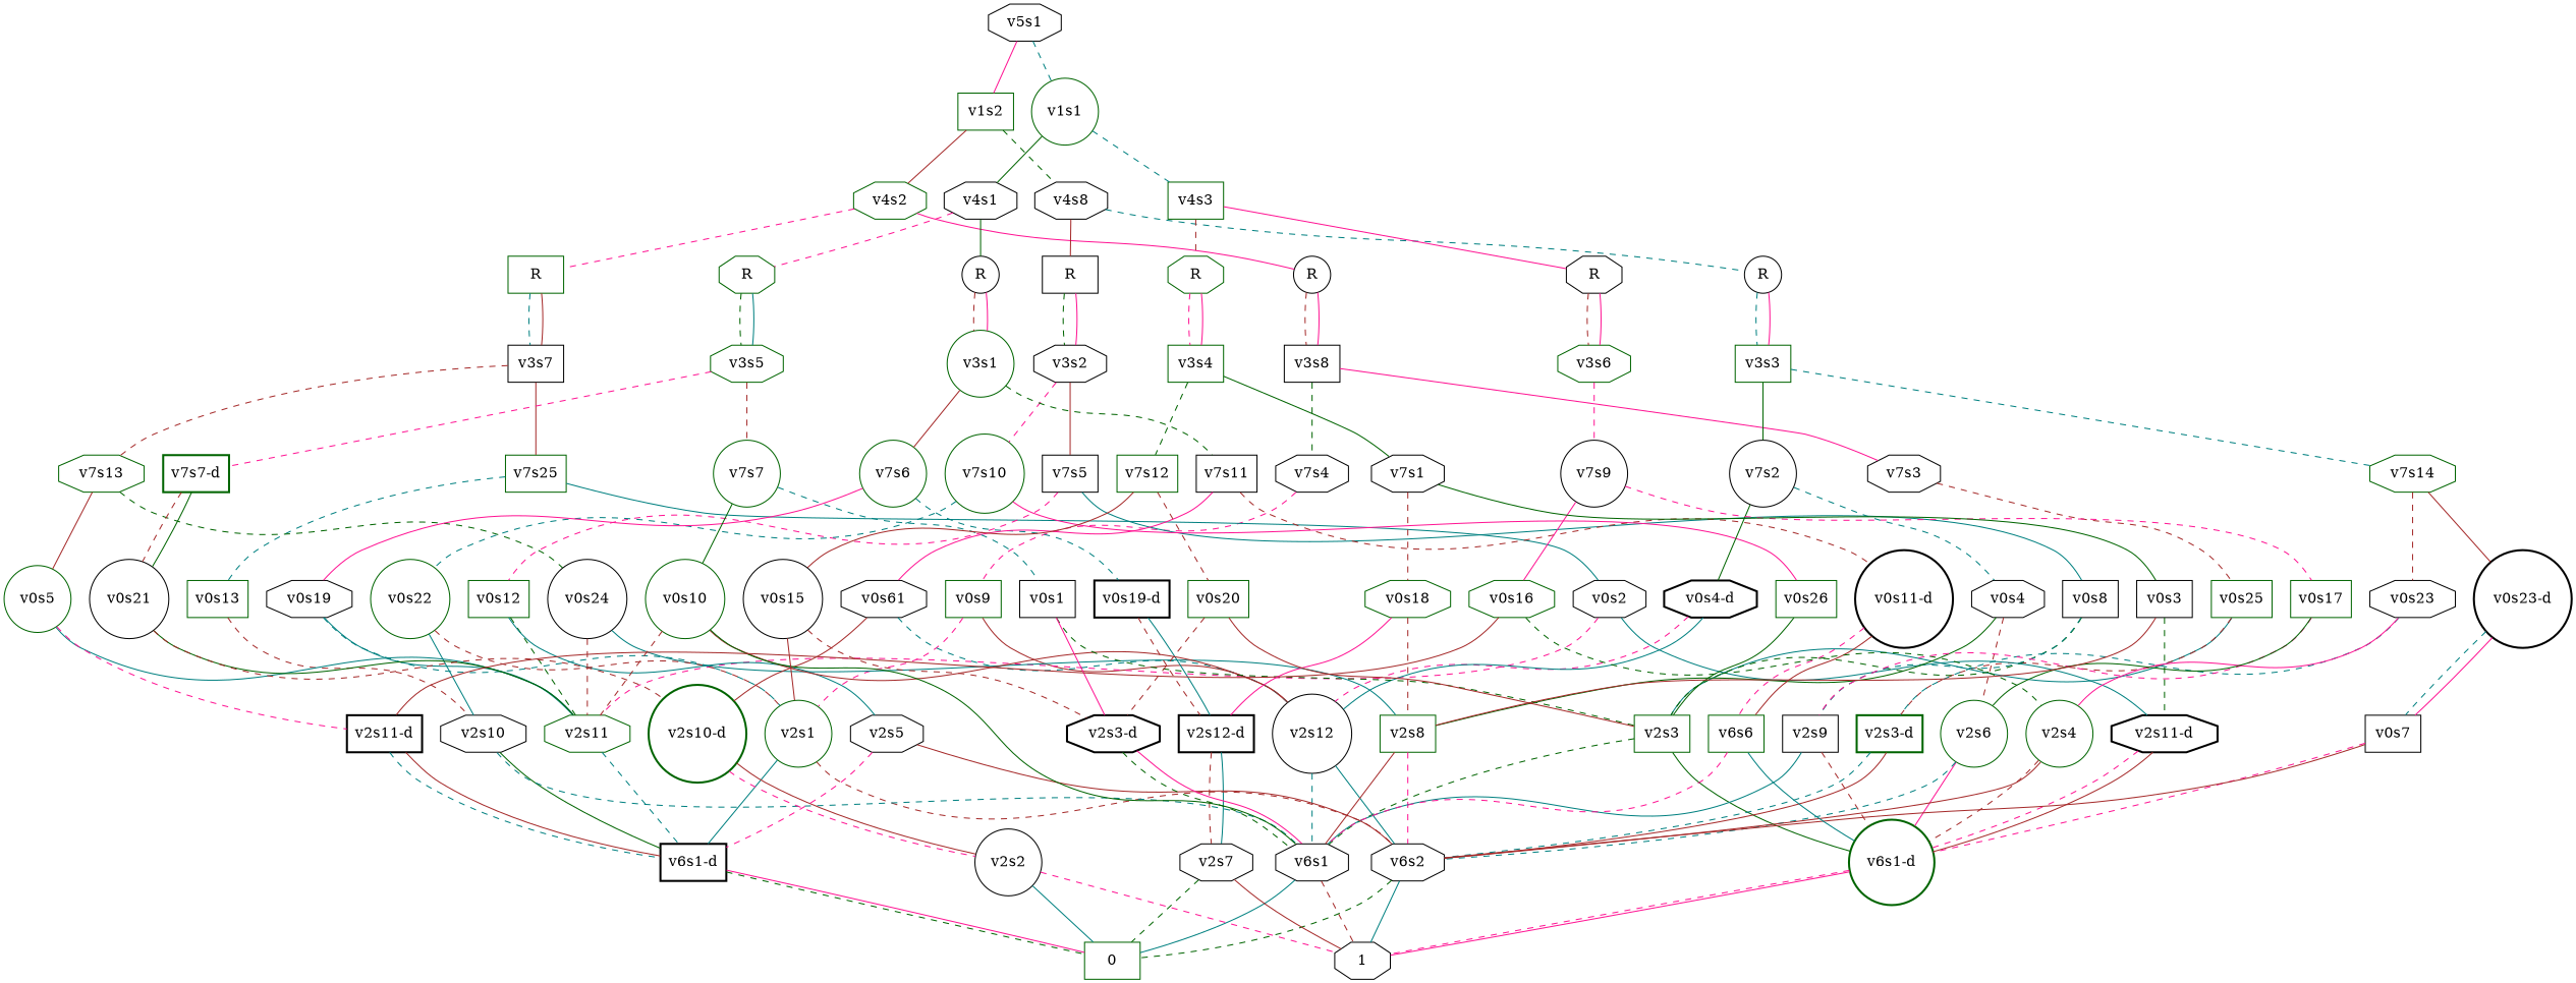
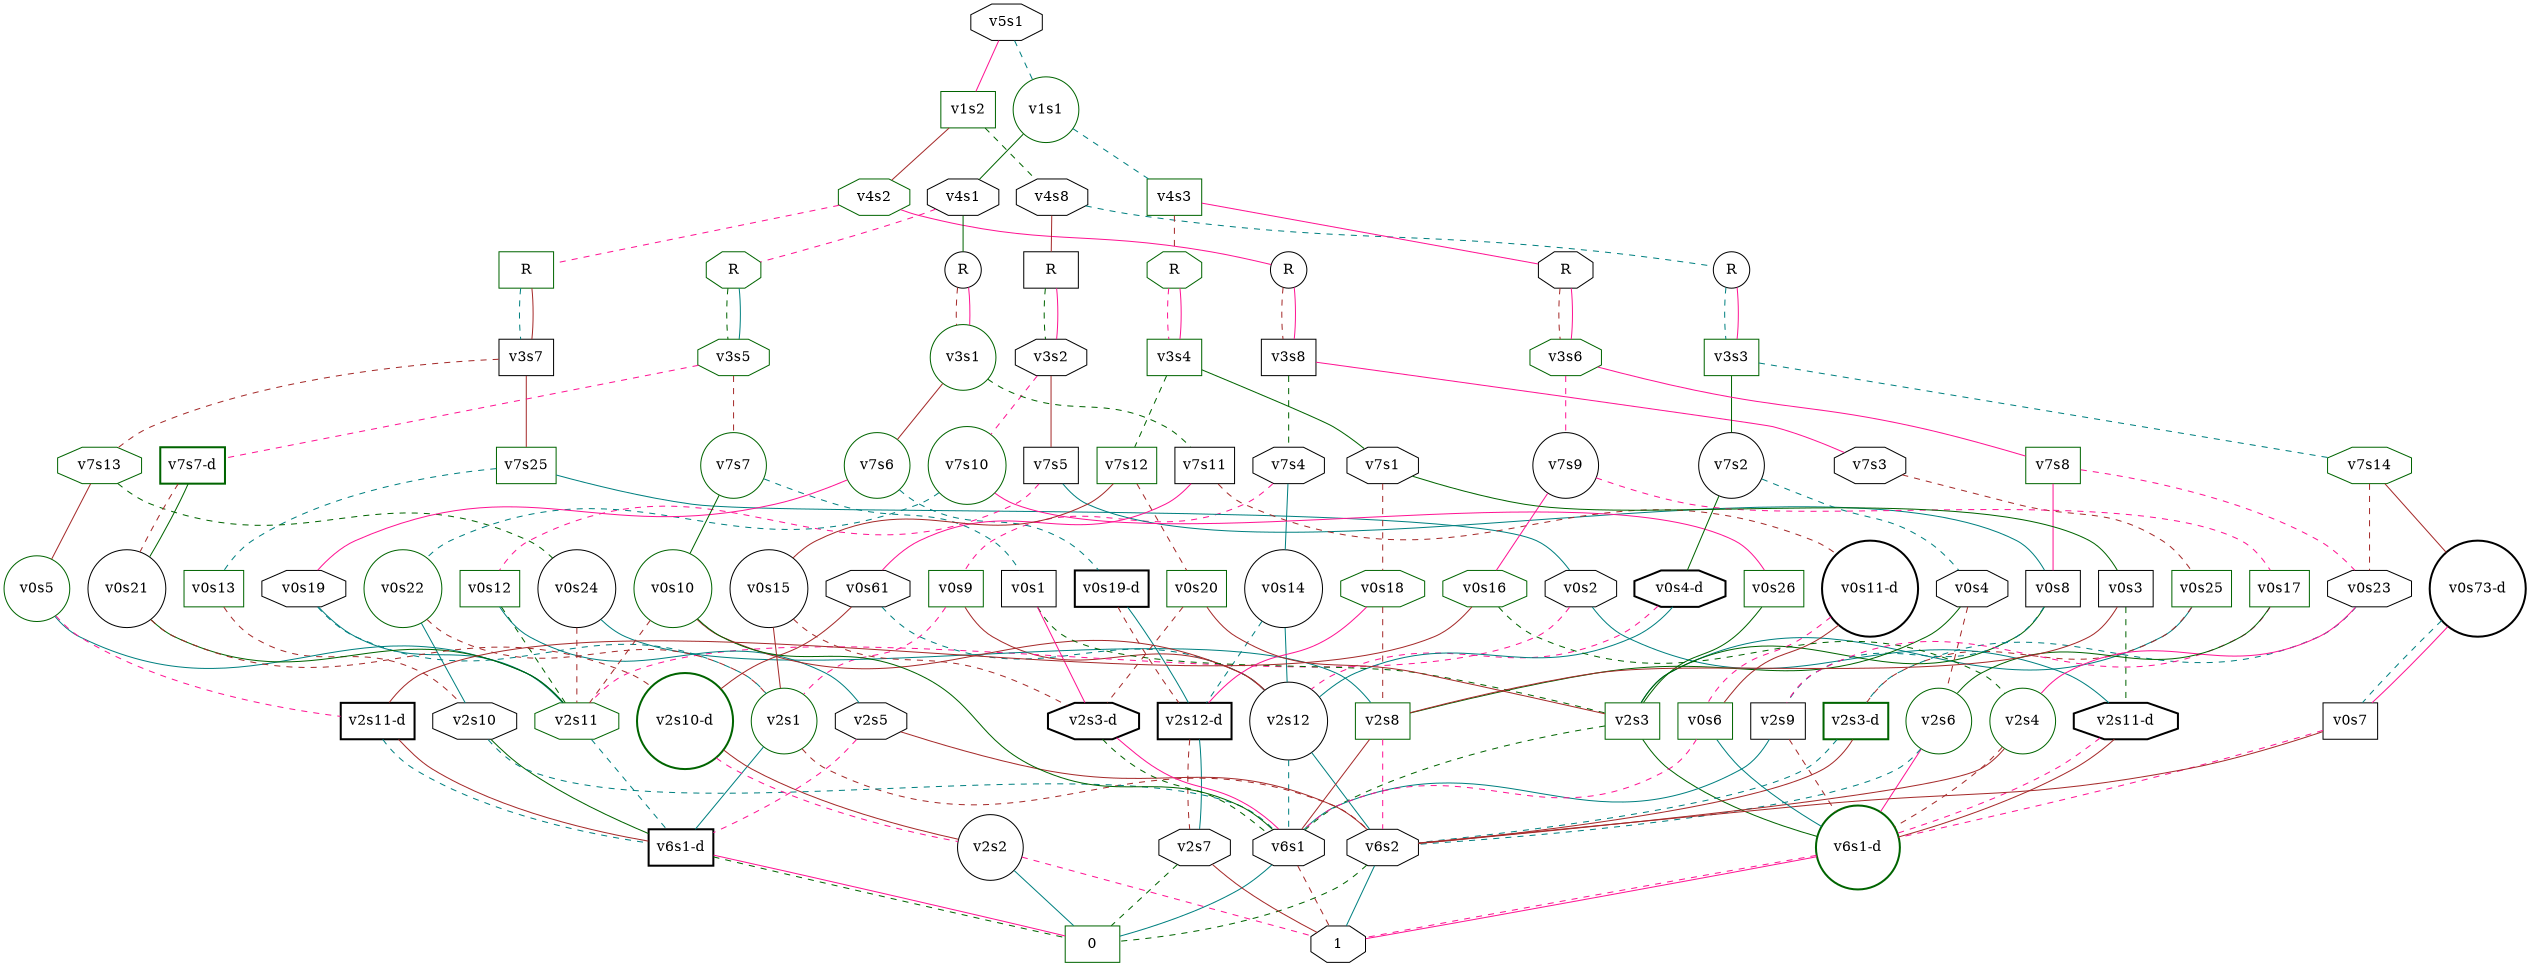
  graph {
    node [color=black shape=box]
    edge [color=brown style=dashed]
    n1 [label=v5s1 shape=octagon]
    n2 [color=darkgreen label=v1s2]
    n3 [color=darkgreen label=v1s1 shape=circle]
    n4 [color=darkgreen label=v4s2 shape=octagon]
    n5 [label=v4s8 shape=octagon]
    n6 [label=v4s1 shape=octagon]
    n7 [color=darkgreen label=v4s3]
    n8 [label=R shape=circle]
    n9 [color=darkgreen label=R]
    n10 [label=R]
    n11 [label=R shape=circle]
    n12 [label=R shape=circle]
    n13 [color=darkgreen label=R shape=octagon]
    n14 [label=R shape=octagon]
    n15 [color=darkgreen label=R shape=octagon]
    n16 [label=v3s8]
    n17 [label=v3s7]
    n18 [label=v3s2 shape=octagon]
    n19 [color=darkgreen label=v3s3]
    n20 [label=v7s3 shape=octagon]
    n21 [label=v7s4 shape=octagon]
    n22 [color=darkgreen label=v7s25]
    n23 [color=darkgreen label=v7s13 shape=octagon]
    n24 [color=darkgreen label=v0s25]
+   n25 [label=v0s14 shape=circle]
    n26 [color=darkgreen label=v0s9]
    n27 [color=darkgreen label=v2s3]
    n28 [color=darkgreen label="v2s3-d" style=bold]
    n29 [label=v2s12 shape=circle]
    n30 [label="v2s12-d" style=bold]
    n31 [color=darkgreen label=v2s1 shape=circle]
    n32 [label=v2s10 shape=octagon]
    n33 [label="v6s1-d" style=bold]
    n34 [label=v6s1 shape=octagon]
    n35 [color=darkgreen label="v6s1-d" shape=circle style=bold]
    n36 [label=v6s2 shape=octagon]
    n37 [color=darkgreen label=0]
    n38 [label=1 shape=octagon]
    n39 [label=v2s7 shape=octagon]
    n40 [label=v0s2 shape=octagon]
    n41 [color=darkgreen label=v0s13]
    n42 [color=darkgreen label=v0s5 shape=circle]
    n43 [label=v0s24 shape=circle]
    n44 [label="v2s11-d" shape=octagon style=bold]
    n45 [color=darkgreen label=v2s11 shape=octagon]
    n46 [label="v2s11-d" style=bold]
    n47 [color=darkgreen label=v2s8]
    n48 [color=darkgreen label="v2s10-d" shape=circle style=bold]
    n49 [label=v2s2 shape=circle]
    n50 [label=v7s5]
    n51 [color=darkgreen label=v7s10 shape=circle]
    n52 [label=v7s2 shape=circle]
    n53 [color=darkgreen label=v7s14 shape=octagon]
    n54 [label=v0s8]
    n55 [color=darkgreen label=v0s12]
    n56 [color=darkgreen label=v0s26]
    n57 [color=darkgreen label=v0s22 shape=circle]
    n58 [label=v2s9]
    n59 [label=v2s5 shape=octagon]
    n60 [label="v0s4-d" shape=octagon style=bold]
    n61 [label=v0s4 shape=octagon]
-   n62 [label="v0s23-d" shape=circle style=bold]
+   n62 [label="v0s73-d" shape=circle style=bold]
    n63 [label=v0s23 shape=octagon]
    n64 [color=darkgreen label=v2s6 shape=circle]
    n65 [label=v0s7]
    n66 [color=darkgreen label=v2s4 shape=circle]
    n67 [color=darkgreen label=v3s1 shape=circle]
    n68 [color=darkgreen label=v3s5 shape=octagon]
    n69 [color=darkgreen label=v3s6 shape=octagon]
    n70 [color=darkgreen label=v3s4]
    n71 [color=darkgreen label=v7s6 shape=circle]
    n72 [label=v7s11]
    n73 [color=darkgreen label="v7s7-d" style=bold]
    n74 [color=darkgreen label=v7s7 shape=circle]
    n75 [label=v0s19 shape=octagon]
    n76 [label="v0s19-d" style=bold]
    n77 [label=v0s61 shape=octagon]
    n78 [label="v0s11-d" shape=circle style=bold]
-   n79 [color=darkgreen label=v6s6]
+   n79 [color=darkgreen label=v0s6]
    n80 [label=v0s21 shape=circle]
    n81 [color=darkgreen label=v0s10 shape=circle]
    n82 [label=v0s1]
    n83 [label="v2s3-d" shape=octagon style=bold]
+   n84 [color=darkgreen label=v7s8]
    n85 [label=v7s9 shape=circle]
    n86 [label=v7s1 shape=octagon]
    n87 [color=darkgreen label=v7s12]
    n88 [color=darkgreen label=v0s16 shape=octagon]
    n89 [color=darkgreen label=v0s17]
    n90 [label=v0s3]
    n91 [color=darkgreen label=v0s18 shape=octagon]
    n92 [label=v0s15 shape=circle]
    n93 [color=darkgreen label=v0s20]
    n1 -- n2 [color=deeppink style=solid]
    n1 -- n3 [color=teal]
    n2 -- n4 [style=solid]
    n2 -- n5 [color=darkgreen]
    n3 -- n6 [color=darkgreen style=solid]
    n3 -- n7 [color=teal]
    n4 -- n8 [color=deeppink style=solid]
    n4 -- n9 [color=deeppink]
    n5 -- n10 [style=solid]
    n5 -- n11 [color=teal]
    n6 -- n12 [color=darkgreen style=solid]
    n6 -- n13 [color=deeppink]
    n7 -- n14 [color=deeppink style=solid]
    n7 -- n15
    n8 -- n16
    n8 -- n16 [color=deeppink style=solid]
    n9 -- n17 [color=teal]
    n9 -- n17 [style=solid]
    n10 -- n18 [color=darkgreen]
    n10 -- n18 [color=deeppink style=solid]
    n11 -- n19 [color=teal]
    n11 -- n19 [color=deeppink style=solid]
    n12 -- n67
    n12 -- n67 [color=deeppink style=solid]
    n13 -- n68 [color=darkgreen]
    n13 -- n68 [color=teal style=solid]
    n14 -- n69
    n14 -- n69 [color=deeppink style=solid]
    n15 -- n70 [color=deeppink]
    n15 -- n70 [color=deeppink style=solid]
    n16 -- n20 [color=deeppink style=solid]
    n16 -- n21 [color=darkgreen]
    n17 -- n22 [style=solid]
    n17 -- n23
    n18 -- n50 [style=solid]
    n18 -- n51 [color=deeppink]
    n19 -- n52 [color=darkgreen style=solid]
    n19 -- n53 [color=teal]
    n20 -- n24
+   n21 -- n25 [color=teal style=solid]
    n21 -- n26 [color=deeppink]
    n22 -- n40 [color=teal style=solid]
    n22 -- n41 [color=teal]
    n23 -- n42 [style=solid]
    n23 -- n43 [color=darkgreen]
    n24 -- n27 [color=teal style=solid]
    n24 -- n28
+   n25 -- n29 [color=teal style=solid]
+   n25 -- n30 [color=teal]
    n26 -- n29 [style=solid]
    n26 -- n31 [color=deeppink]
    n27 -- n34 [color=darkgreen]
    n27 -- n35 [color=darkgreen style=solid]
    n28 -- n36 [color=teal]
    n28 -- n36 [style=solid]
    n29 -- n34 [color=teal]
    n29 -- n36 [color=teal style=solid]
    n30 -- n39
    n30 -- n39 [color=teal style=solid]
    n31 -- n33 [color=teal style=solid]
    n31 -- n36
    n32 -- n33 [color=darkgreen style=solid]
    n32 -- n34 [color=teal]
    n33 -- n37 [color=darkgreen]
    n33 -- n37 [color=deeppink style=solid]
    n34 -- n37 [color=teal style=solid]
    n34 -- n38
    n35 -- n38 [color=deeppink]
    n35 -- n38 [color=deeppink style=solid]
    n36 -- n37 [color=darkgreen]
    n36 -- n38 [color=teal style=solid]
    n39 -- n37 [color=darkgreen]
    n39 -- n38 [style=solid]
    n40 -- n44 [color=teal style=solid]
    n40 -- n45 [color=deeppink]
    n41 -- n32
    n42 -- n45 [color=teal style=solid]
    n42 -- n46 [color=deeppink]
    n43 -- n45
    n43 -- n47 [color=teal style=solid]
    n44 -- n35 [color=deeppink]
    n44 -- n35 [style=solid]
    n45 -- n33 [color=teal]
    n46 -- n33 [color=teal]
    n46 -- n33 [style=solid]
    n47 -- n34 [style=solid]
    n47 -- n36 [color=deeppink]
    n48 -- n49 [color=deeppink]
    n48 -- n49 [style=solid]
    n49 -- n37 [color=teal style=solid]
    n49 -- n38 [color=deeppink]
    n50 -- n54 [color=teal style=solid]
    n50 -- n55 [color=deeppink]
    n51 -- n56 [color=deeppink style=solid]
    n51 -- n57 [color=teal]
    n52 -- n60 [color=darkgreen style=solid]
    n52 -- n61 [color=teal]
    n53 -- n62 [style=solid]
    n53 -- n63
-   n54 -- n27 [color=darkgreen]
+   n54 -- n27 [color=darkgreen style=solid]
    n54 -- n58 [color=teal]
    n55 -- n45 [color=darkgreen]
    n55 -- n59 [color=teal style=solid]
    n56 -- n27 [color=darkgreen style=solid]
    n57 -- n31
    n57 -- n32 [color=teal style=solid]
    n58 -- n34 [color=teal style=solid]
    n58 -- n35
    n59 -- n33 [color=deeppink]
    n59 -- n36 [style=solid]
    n60 -- n29 [color=deeppink]
    n60 -- n29 [color=teal style=solid]
    n61 -- n47 [color=darkgreen style=solid]
    n61 -- n64
    n62 -- n65 [color=teal]
    n62 -- n65 [color=deeppink style=solid]
    n63 -- n28 [color=teal]
    n63 -- n66 [color=deeppink style=solid]
    n64 -- n35 [color=deeppink style=solid]
    n64 -- n36 [color=teal]
    n65 -- n35 [color=deeppink]
    n65 -- n36 [style=solid]
    n66 -- n35
    n66 -- n36 [style=solid]
    n67 -- n71 [style=solid]
    n67 -- n72 [color=darkgreen]
    n68 -- n73 [color=deeppink]
    n68 -- n74
+   n69 -- n84 [color=deeppink style=solid]
    n69 -- n85 [color=deeppink]
    n70 -- n86 [color=darkgreen style=solid]
    n70 -- n87 [color=darkgreen]
    n71 -- n75 [color=deeppink style=solid]
    n71 -- n76 [color=teal]
    n72 -- n77 [color=deeppink style=solid]
    n72 -- n78
    n73 -- n80
    n73 -- n80 [color=darkgreen style=solid]
    n74 -- n81 [color=darkgreen style=solid]
    n74 -- n82 [color=teal]
    n75 -- n31 [color=teal]
    n75 -- n45 [color=teal style=solid]
    n76 -- n30
    n76 -- n30 [color=teal style=solid]
    n77 -- n29 [color=teal]
    n77 -- n48 [style=solid]
    n78 -- n79 [color=deeppink]
    n78 -- n79 [style=solid]
    n79 -- n34 [color=deeppink]
    n79 -- n35 [color=teal style=solid]
    n80 -- n45 [color=darkgreen style=solid]
    n80 -- n48
    n81 -- n29 [style=solid]
    n81 -- n34 [color=darkgreen style=solid]
    n81 -- n45
    n82 -- n27 [color=darkgreen]
    n82 -- n83 [color=deeppink style=solid]
    n83 -- n34 [color=darkgreen]
    n83 -- n34 [color=deeppink style=solid]
+   n84 -- n54 [color=deeppink style=solid]
+   n84 -- n63 [color=deeppink]
    n85 -- n88 [color=deeppink style=solid]
    n85 -- n89 [color=deeppink]
    n86 -- n90 [color=darkgreen style=solid]
    n86 -- n91
    n87 -- n92 [style=solid]
    n87 -- n93
    n88 -- n46 [style=solid]
    n88 -- n66 [color=darkgreen]
    n89 -- n58 [color=deeppink]
    n89 -- n64 [color=darkgreen style=solid]
    n90 -- n44 [color=darkgreen]
    n90 -- n47 [style=solid]
    n91 -- n30 [color=deeppink style=solid]
    n91 -- n47
    n92 -- n31 [style=solid]
    n92 -- n83
    n93 -- n27 [style=solid]
    n93 -- n83
  }
